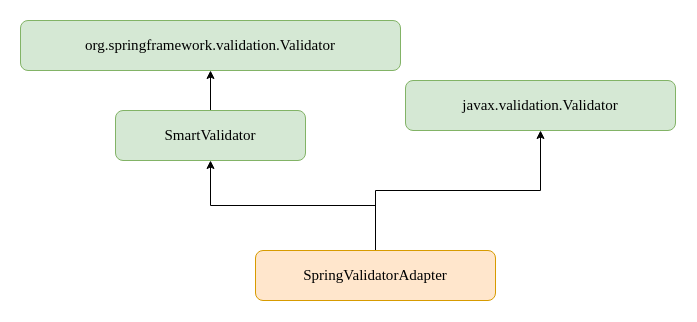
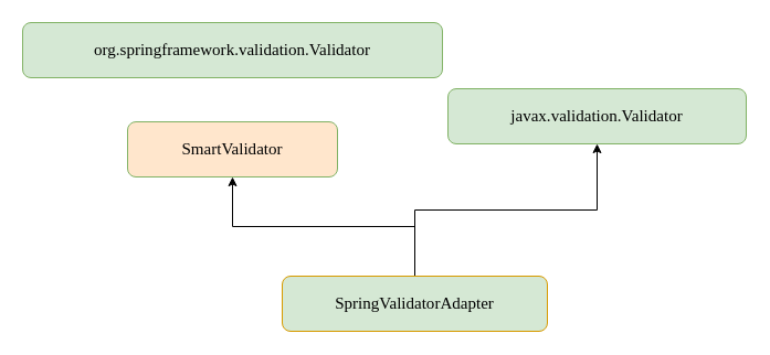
  <mxCell id="0" />
  <mxCell id="1" parent="0" />
  <mxCell id="2" style="edgeStyle=orthogonalEdgeStyle;rounded=0;orthogonalLoop=1;jettySize=auto;html=1;exitX=0.5;exitY=0;exitDx=0;exitDy=0;entryX=0.5;entryY=1;entryDx=0;entryDy=0;" edge="1" parent="1" source="4" target="6"><mxGeometry relative="1" as="geometry" /></mxCell>
  <mxCell id="3" style="edgeStyle=orthogonalEdgeStyle;rounded=0;orthogonalLoop=1;jettySize=auto;html=1;exitX=0.5;exitY=0;exitDx=0;exitDy=0;entryX=0.5;entryY=1;entryDx=0;entryDy=0;" edge="1" parent="1" source="4" target="8"><mxGeometry relative="1" as="geometry" /></mxCell>
- <mxCell id="4" value="&lt;pre style=&quot;font-family: &amp;#34;menlo&amp;#34; ; font-size: 11.3pt&quot;&gt;SpringValidatorAdapter&lt;/pre&gt;" style="rounded=1;whiteSpace=wrap;html=1;fillColor=#ffe6cc;strokeColor=#d79b00;" vertex="1" parent="1"><mxGeometry x="255" y="250" width="240" height="50" as="geometry" /></mxCell>
- <mxCell id="5" style="edgeStyle=orthogonalEdgeStyle;rounded=0;orthogonalLoop=1;jettySize=auto;html=1;exitX=0.5;exitY=0;exitDx=0;exitDy=0;entryX=0.5;entryY=1;entryDx=0;entryDy=0;" edge="1" parent="1" source="6" target="7"><mxGeometry relative="1" as="geometry" /></mxCell>
- <mxCell id="6" value="&lt;pre style=&quot;font-family: &amp;#34;menlo&amp;#34; ; font-size: 11.3pt&quot;&gt;SmartValidator&lt;/pre&gt;" style="rounded=1;whiteSpace=wrap;html=1;fillColor=#d5e8d4;strokeColor=#82b366;" vertex="1" parent="1"><mxGeometry x="115" y="110" width="190" height="50" as="geometry" /></mxCell>
+ <mxCell id="4" value="&lt;pre style=&quot;font-family: &amp;#34;menlo&amp;#34; ; font-size: 11.3pt&quot;&gt;SpringValidatorAdapter&lt;/pre&gt;" style="rounded=1;whiteSpace=wrap;html=1;fillColor=#d5e8d4;strokeColor=#d79b00;" vertex="1" parent="1"><mxGeometry x="255" y="250" width="240" height="50" as="geometry" /></mxCell>
+ <mxCell id="6" value="&lt;pre style=&quot;font-family: &amp;#34;menlo&amp;#34; ; font-size: 11.3pt&quot;&gt;SmartValidator&lt;/pre&gt;" style="rounded=1;whiteSpace=wrap;html=1;fillColor=#ffe6cc;strokeColor=#82b366;" vertex="1" parent="1"><mxGeometry x="115" y="110" width="190" height="50" as="geometry" /></mxCell>
  <mxCell id="7" value="&lt;pre style=&quot;font-family: &amp;#34;menlo&amp;#34; ; font-size: 11.3pt&quot;&gt;org.springframework.validation.Validator&lt;/pre&gt;" style="rounded=1;whiteSpace=wrap;html=1;fillColor=#d5e8d4;strokeColor=#82b366;" vertex="1" parent="1"><mxGeometry x="20" y="20" width="380" height="50" as="geometry" /></mxCell>
  <mxCell id="8" value="&lt;pre style=&quot;font-family: &amp;#34;menlo&amp;#34; ; font-size: 11.3pt&quot;&gt;javax.validation.Validator&lt;/pre&gt;" style="rounded=1;whiteSpace=wrap;html=1;fillColor=#d5e8d4;strokeColor=#82b366;" vertex="1" parent="1"><mxGeometry x="405" y="80" width="270" height="50" as="geometry" /></mxCell>
